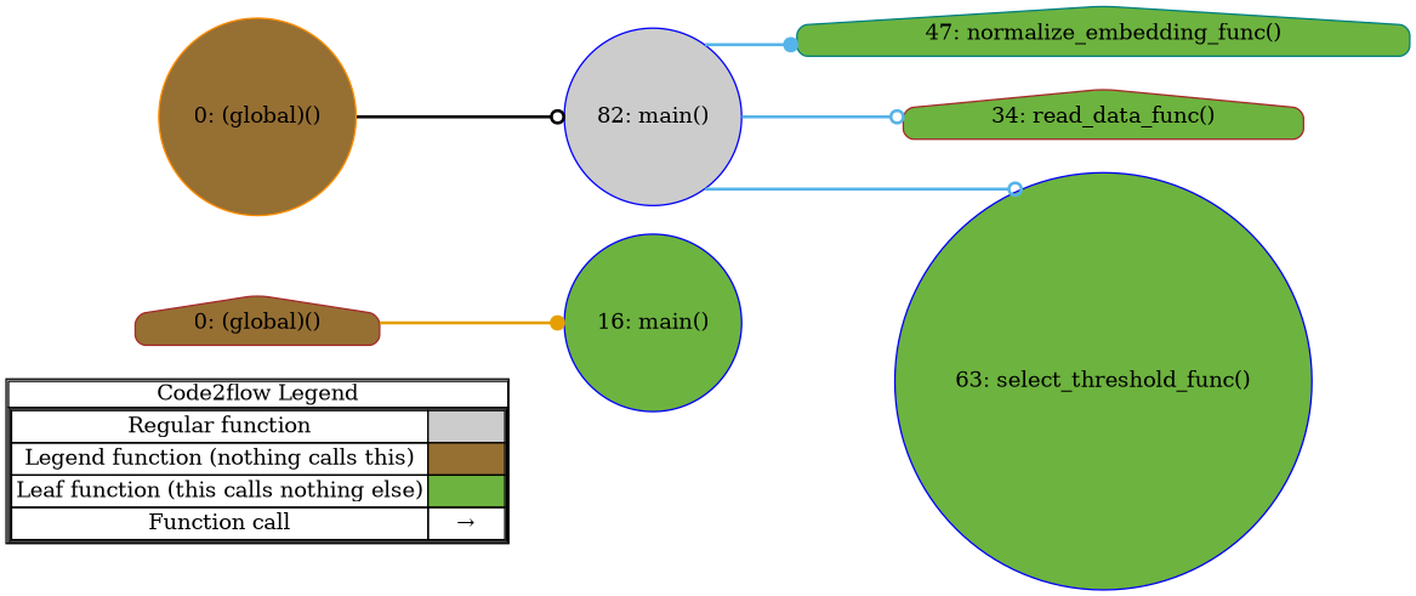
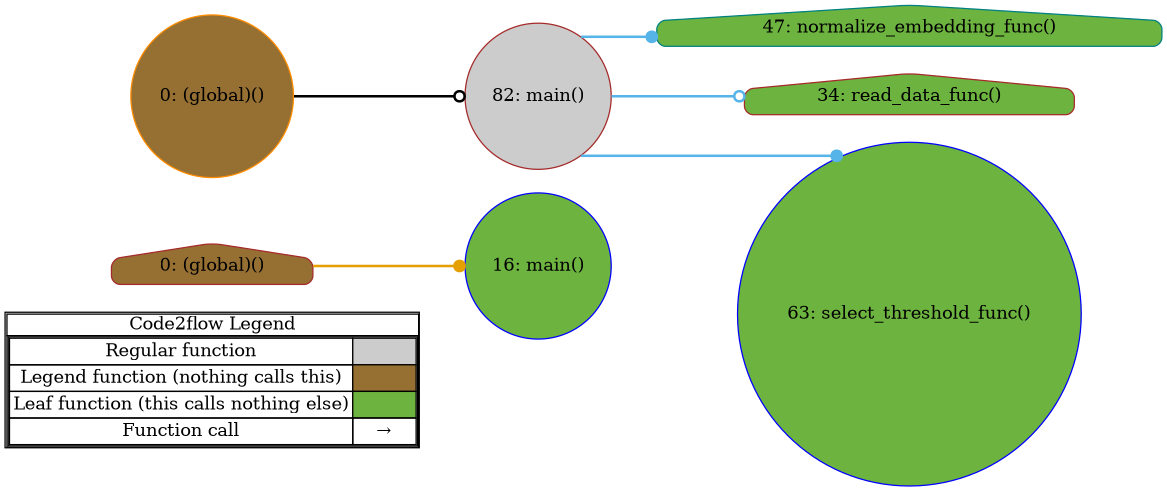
  digraph {
    concentrate=true
    rankdir=LR
    splines=ortho
    node [shape=circle color=brown fillcolor="#6db33f" style="rounded,filled"]
    edge [color="#56B4E9" penwidth=2]
    n1 [label=<         <table cellspacing="0" cellpadding="0" border="1"><tr><td>Code2flow Legend</td></tr><tr><td>         <table cellspacing="0">         <tr><td>Regular function</td><td width="50px" bgcolor='#cccccc'></td></tr>         <tr><td>Legend function (nothing calls this)</td><td bgcolor='#966F33'></td></tr>         <tr><td>Leaf function (this calls nothing else)</td><td bgcolor='#6db33f'></td></tr>         <tr><td>Function call</td><td><font color='black'>&#8594;</font></td></tr>         </table></td></tr></table>         > margin=0 shape=none color="" fillcolor="" style=""]
    n2 [fillcolor="#966F33" label="0: (global)()" shape=house]
    n3 [color=blue label="16: main()"]
    n4 [color=darkorange fillcolor="#966F33" label="0: (global)()"]
-   n5 [color=blue fillcolor="#cccccc" label="82: main()"]
+   n5 [fillcolor="#cccccc" label="82: main()"]
    n6 [color=teal label="47: normalize_embedding_func()" shape=house]
    n7 [label="34: read_data_func()" shape=house]
    n8 [color=blue label="63: select_threshold_func()"]
    subgraph sub_1 {
      label=legend
      rank=min
      n1
    }
    subgraph sub_2 {
      label="File: evaluate"
      style=dotted
      n2
      n3
    }
    subgraph sub_3 {
      label="File: ood"
      style=dotted
      n4
      n5
      n6
      n7
      n8
    }
    n2 -> n3 [arrowhead=dot color="#E69F00"]
    n4 -> n5 [arrowhead=odot color="#000000"]
    n5 -> n6 [arrowhead=dot]
    n5 -> n6
    n5 -> n6
    n5 -> n7 [arrowhead=odot]
    n5 -> n7
    n5 -> n7
-   n5 -> n8 [arrowhead=odot]
+   n5 -> n8 [arrowhead=dot]
  }
